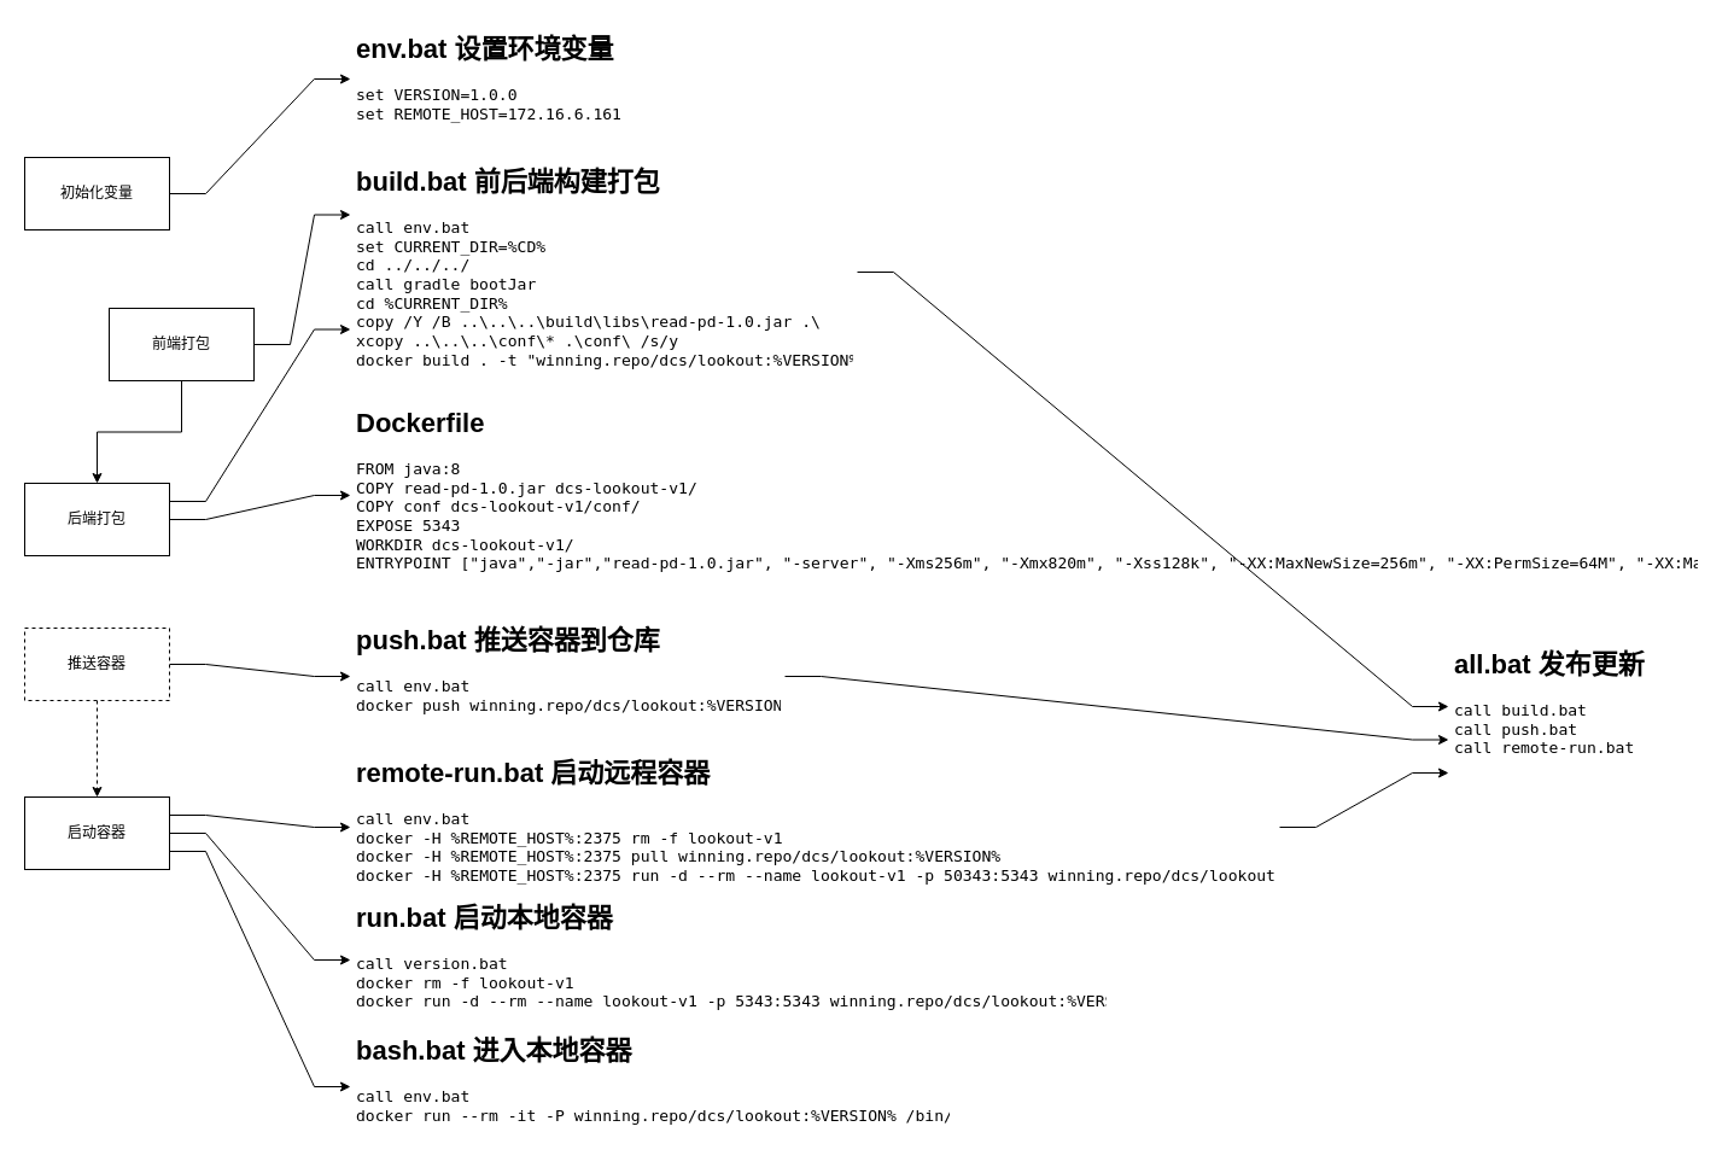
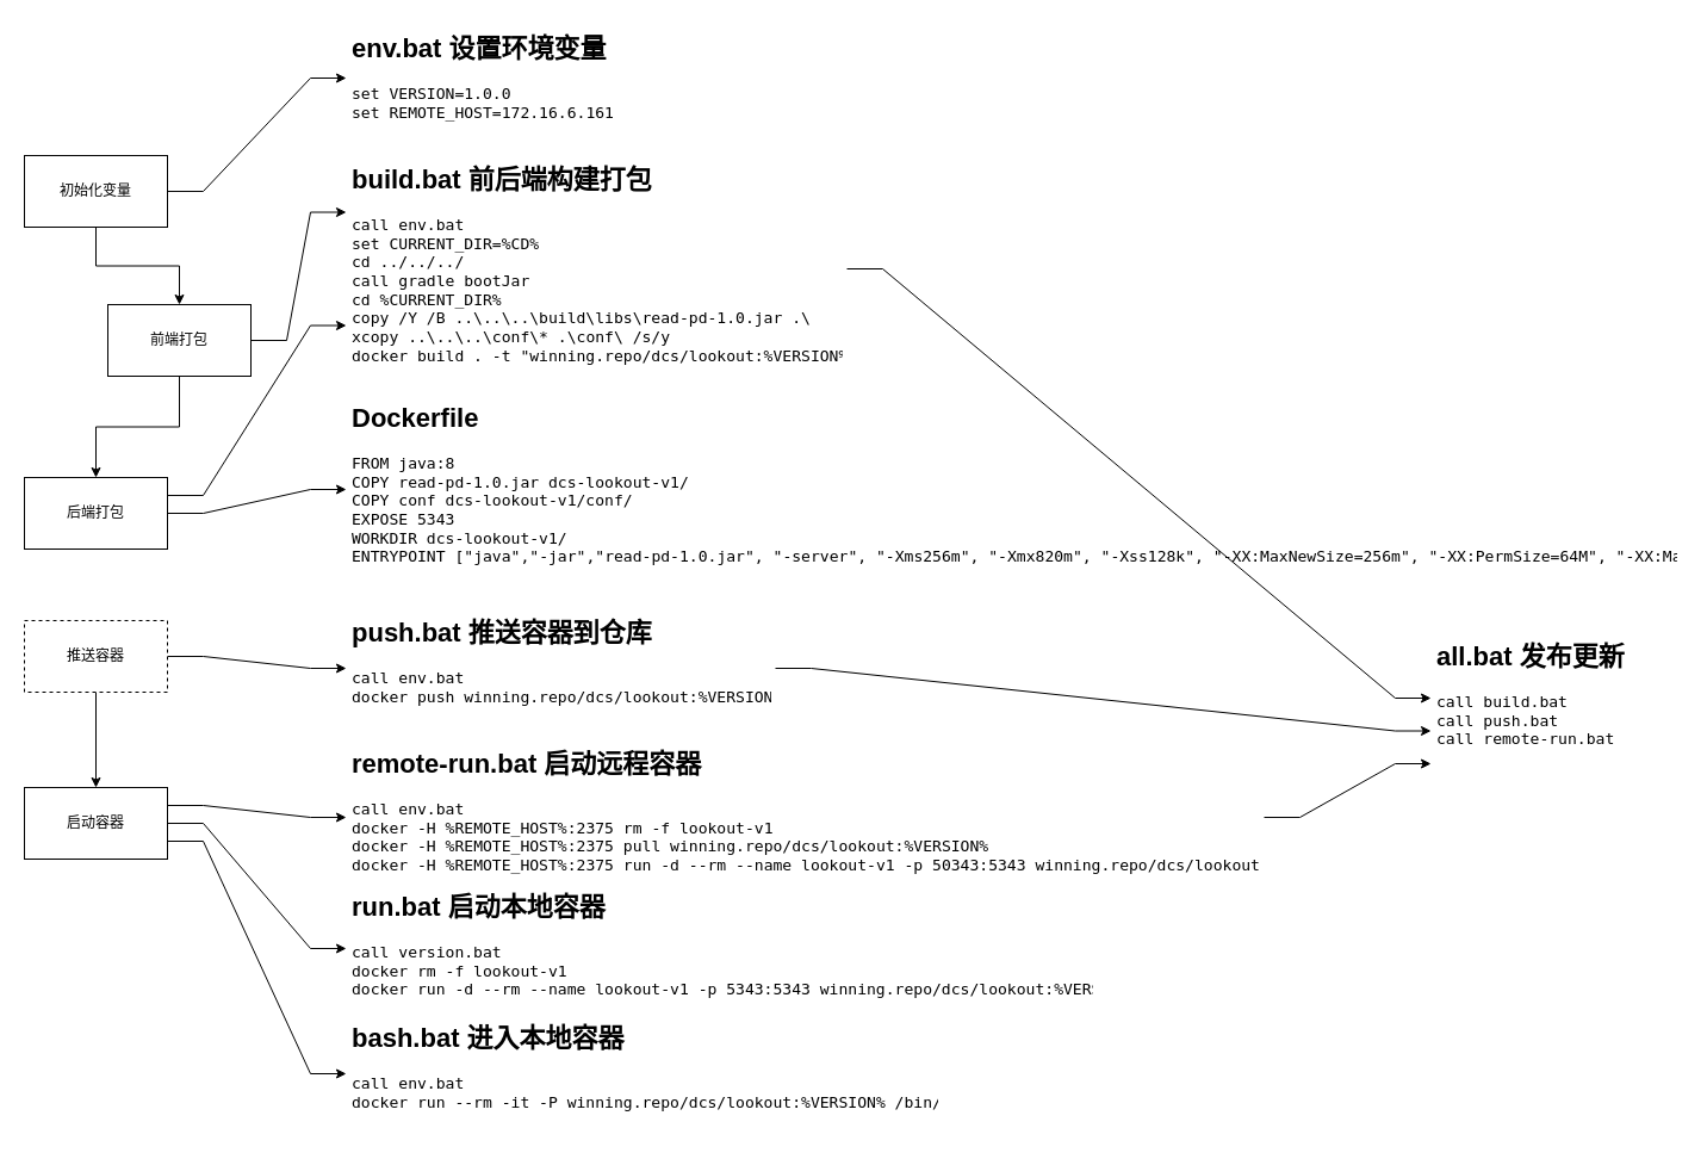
  <mxCell id="0" />
  <mxCell id="1" parent="0" />
  <mxCell id="2" style="edgeStyle=orthogonalEdgeStyle;rounded=0;orthogonalLoop=1;jettySize=auto;html=1;entryX=0.5;entryY=0;entryDx=0;entryDy=0;" edge="1" parent="1" source="5" target="7"><mxGeometry relative="1" as="geometry" /></mxCell>
  <mxCell id="3" style="edgeStyle=entityRelationEdgeStyle;rounded=0;orthogonalLoop=1;jettySize=auto;html=1;entryX=0;entryY=0.75;entryDx=0;entryDy=0;exitX=1;exitY=0.25;exitDx=0;exitDy=0;" edge="1" parent="1" source="7" target="22"><mxGeometry relative="1" as="geometry" /></mxCell>
  <mxCell id="4" style="edgeStyle=entityRelationEdgeStyle;rounded=0;orthogonalLoop=1;jettySize=auto;html=1;entryX=0;entryY=0.25;entryDx=0;entryDy=0;" edge="1" parent="1" source="5" target="22"><mxGeometry relative="1" as="geometry" /></mxCell>
  <mxCell id="5" value="前端打包" style="rounded=0;whiteSpace=wrap;html=1;" vertex="1" parent="1"><mxGeometry x="90" y="255" width="120" height="60" as="geometry" /></mxCell>
  <mxCell id="6" style="edgeStyle=entityRelationEdgeStyle;rounded=0;orthogonalLoop=1;jettySize=auto;html=1;" edge="1" parent="1" source="7" target="23"><mxGeometry relative="1" as="geometry" /></mxCell>
  <mxCell id="7" value="后端打包" style="rounded=0;whiteSpace=wrap;html=1;" vertex="1" parent="1"><mxGeometry x="20" y="400" width="120" height="60" as="geometry" /></mxCell>
+ <mxCell id="8" style="edgeStyle=orthogonalEdgeStyle;rounded=0;orthogonalLoop=1;jettySize=auto;html=1;entryX=0.5;entryY=0;entryDx=0;entryDy=0;" edge="1" parent="1" source="10" target="5"><mxGeometry relative="1" as="geometry" /></mxCell>
  <mxCell id="9" style="edgeStyle=entityRelationEdgeStyle;rounded=0;orthogonalLoop=1;jettySize=auto;html=1;" edge="1" parent="1" source="10" target="18"><mxGeometry relative="1" as="geometry" /></mxCell>
  <mxCell id="10" value="初始化变量" style="rounded=0;whiteSpace=wrap;html=1;" vertex="1" parent="1"><mxGeometry x="20" y="130" width="120" height="60" as="geometry" /></mxCell>
- <mxCell id="11" style="edgeStyle=orthogonalEdgeStyle;rounded=0;orthogonalLoop=1;jettySize=auto;html=1;entryX=0.5;entryY=0;entryDx=0;entryDy=0;dashed=1;" edge="1" parent="1" source="13" target="17"><mxGeometry relative="1" as="geometry" /></mxCell>
+ <mxCell id="11" style="edgeStyle=orthogonalEdgeStyle;rounded=0;orthogonalLoop=1;jettySize=auto;html=1;entryX=0.5;entryY=0;entryDx=0;entryDy=0;" edge="1" parent="1" source="13" target="17"><mxGeometry relative="1" as="geometry" /></mxCell>
  <mxCell id="12" style="edgeStyle=entityRelationEdgeStyle;rounded=0;orthogonalLoop=1;jettySize=auto;html=1;entryX=0;entryY=0.5;entryDx=0;entryDy=0;" edge="1" parent="1" source="13" target="25"><mxGeometry relative="1" as="geometry" /></mxCell>
  <mxCell id="13" value="推送容器" style="rounded=0;whiteSpace=wrap;html=1;dashed=1;" vertex="1" parent="1"><mxGeometry x="20" y="520" width="120" height="60" as="geometry" /></mxCell>
  <mxCell id="14" style="edgeStyle=entityRelationEdgeStyle;rounded=0;orthogonalLoop=1;jettySize=auto;html=1;entryX=0;entryY=0.5;entryDx=0;entryDy=0;elbow=vertical;exitX=1;exitY=0.25;exitDx=0;exitDy=0;" edge="1" parent="1" source="17" target="27"><mxGeometry relative="1" as="geometry" /></mxCell>
  <mxCell id="15" style="edgeStyle=entityRelationEdgeStyle;rounded=0;orthogonalLoop=1;jettySize=auto;html=1;entryX=0;entryY=0.5;entryDx=0;entryDy=0;" edge="1" parent="1" source="17" target="28"><mxGeometry relative="1" as="geometry" /></mxCell>
  <mxCell id="16" style="edgeStyle=entityRelationEdgeStyle;rounded=0;orthogonalLoop=1;jettySize=auto;html=1;entryX=0;entryY=0.5;entryDx=0;entryDy=0;exitX=1;exitY=0.75;exitDx=0;exitDy=0;" edge="1" parent="1" source="17" target="20"><mxGeometry relative="1" as="geometry" /></mxCell>
  <mxCell id="17" value="启动容器" style="rounded=0;whiteSpace=wrap;html=1;" vertex="1" parent="1"><mxGeometry x="20" y="660" width="120" height="60" as="geometry" /></mxCell>
  <mxCell id="18" value="&lt;h1&gt;&lt;font style=&quot;font-size: 22px&quot;&gt;env.bat 设置环境变量&lt;br&gt;&lt;/font&gt;&lt;/h1&gt;&lt;pre style=&quot;font-family: &amp;#34;jetbrains mono&amp;#34; , monospace ; font-size: 9.8pt&quot;&gt;&lt;span&gt;set &lt;/span&gt;&lt;span&gt;VERSION&lt;/span&gt;&lt;span&gt;=&lt;/span&gt;1.0.0&lt;br&gt;&lt;span&gt;set &lt;/span&gt;&lt;span&gt;REMOTE_HOST&lt;/span&gt;&lt;span&gt;=&lt;/span&gt;172.16.6.161&lt;/pre&gt;" style="text;html=1;strokeColor=none;fillColor=none;spacing=5;spacingTop=-20;whiteSpace=wrap;overflow=hidden;rounded=0;" vertex="1" parent="1"><mxGeometry x="290" y="20" width="240" height="90" as="geometry" /></mxCell>
  <mxCell id="19" value="&lt;h1&gt;&lt;font style=&quot;font-size: 22px&quot;&gt;all.bat 发布更新&lt;br&gt;&lt;/font&gt;&lt;/h1&gt;&lt;pre style=&quot;font-family: &amp;#34;jetbrains mono&amp;#34; , monospace ; font-size: 9.8pt&quot;&gt;&lt;span&gt;call&lt;/span&gt; build.bat&lt;br&gt;&lt;span&gt;call&lt;/span&gt; push.bat&lt;br&gt;&lt;span&gt;call&lt;/span&gt; remote-run.bat&lt;/pre&gt;" style="text;html=1;strokeColor=none;fillColor=none;spacing=5;spacingTop=-20;whiteSpace=wrap;overflow=hidden;rounded=0;" vertex="1" parent="1"><mxGeometry x="1200" y="530" width="180" height="110" as="geometry" /></mxCell>
  <mxCell id="20" value="&lt;h1&gt;&lt;font style=&quot;font-size: 22px&quot;&gt;bash.bat 进入本地容器&lt;br&gt;&lt;/font&gt;&lt;/h1&gt;&lt;pre style=&quot;font-family: &amp;#34;jetbrains mono&amp;#34; , monospace ; font-size: 9.8pt&quot;&gt;&lt;span&gt;call&lt;/span&gt; env.bat&lt;br&gt;docker run --rm -it -P winning.repo/dcs/lookout:&lt;span&gt;%VERSION%&lt;/span&gt; /bin/bash&lt;/pre&gt;" style="text;html=1;strokeColor=none;fillColor=none;spacing=5;spacingTop=-20;whiteSpace=wrap;overflow=hidden;rounded=0;" vertex="1" parent="1"><mxGeometry x="290" y="850" width="500" height="100" as="geometry" /></mxCell>
  <mxCell id="21" style="edgeStyle=entityRelationEdgeStyle;rounded=0;orthogonalLoop=1;jettySize=auto;html=1;" edge="1" parent="1" source="22" target="19"><mxGeometry relative="1" as="geometry" /></mxCell>
  <mxCell id="22" value="&lt;h1&gt;&lt;font style=&quot;font-size: 22px&quot;&gt;build.bat 前后端构建打包&lt;br&gt;&lt;/font&gt;&lt;/h1&gt;&lt;pre style=&quot;font-family: &amp;#34;jetbrains mono&amp;#34; , monospace ; font-size: 9.8pt&quot;&gt;&lt;span&gt;call&lt;/span&gt; env.bat&lt;br&gt;&lt;span&gt;set &lt;/span&gt;&lt;span&gt;CURRENT_DIR&lt;/span&gt;&lt;span&gt;=&lt;/span&gt;&lt;span&gt;%CD%&lt;br&gt;&lt;/span&gt;&lt;span&gt;cd&lt;/span&gt; ../../../&lt;br&gt;&lt;span&gt;call&lt;/span&gt; gradle bootJar&lt;br&gt;&lt;span&gt;cd &lt;/span&gt;&lt;span&gt;%CURRENT_DIR%&lt;br&gt;&lt;/span&gt;&lt;span&gt;copy&lt;/span&gt; /Y /B ..\..\..\build\libs\read-pd-1.0.jar .\&lt;br&gt;&lt;span&gt;xcopy&lt;/span&gt; ..\..\..\conf\* .\conf\ /s/y&lt;br&gt;docker build . -t &lt;span&gt;&quot;winning.repo/dcs/lookout:%VERSION%&quot;&lt;/span&gt;&lt;/pre&gt;" style="text;html=1;strokeColor=none;fillColor=none;spacing=5;spacingTop=-20;whiteSpace=wrap;overflow=hidden;rounded=0;" vertex="1" parent="1"><mxGeometry x="290" y="130" width="420" height="190" as="geometry" /></mxCell>
  <mxCell id="23" value="&lt;h1&gt;&lt;font style=&quot;font-size: 22px&quot;&gt;Dockerfile&lt;br&gt;&lt;/font&gt;&lt;/h1&gt;&lt;pre style=&quot;font-family: &amp;#34;jetbrains mono&amp;#34; , monospace ; font-size: 9.8pt&quot;&gt;&lt;span&gt;FROM&lt;/span&gt; java:8&lt;br&gt;&lt;span&gt;COPY&lt;/span&gt; read-pd-1.0.jar dcs-lookout-v1/&lt;br&gt;&lt;span&gt;COPY&lt;/span&gt; conf dcs-lookout-v1/conf/&lt;br&gt;&lt;span&gt;EXPOSE&lt;/span&gt; 5343&lt;br&gt;&lt;span&gt;WORKDIR&lt;/span&gt; dcs-lookout-v1/&lt;br&gt;&lt;span&gt;ENTRYPOINT&lt;/span&gt; [&lt;span&gt;&quot;java&quot;&lt;/span&gt;,&lt;span&gt;&quot;-jar&quot;&lt;/span&gt;,&lt;span&gt;&quot;read-pd-1.0.jar&quot;&lt;/span&gt;, &lt;span&gt;&quot;-server&quot;&lt;/span&gt;, &lt;span&gt;&quot;-Xms256m&quot;&lt;/span&gt;, &lt;span&gt;&quot;-Xmx820m&quot;&lt;/span&gt;, &lt;span&gt;&quot;-Xss128k&quot;&lt;/span&gt;, &lt;span&gt;&quot;-XX:MaxNewSize=256m&quot;&lt;/span&gt;, &lt;span&gt;&quot;-XX:PermSize=64M&quot;&lt;/span&gt;, &lt;span&gt;&quot;-XX:MaxPermSize=256m&quot;&lt;/span&gt;]&lt;/pre&gt;" style="text;html=1;strokeColor=none;fillColor=none;spacing=5;spacingTop=-20;whiteSpace=wrap;overflow=hidden;rounded=0;" vertex="1" parent="1"><mxGeometry x="290" y="330" width="1120" height="160" as="geometry" /></mxCell>
  <mxCell id="24" style="edgeStyle=entityRelationEdgeStyle;rounded=0;orthogonalLoop=1;jettySize=auto;html=1;entryX=0;entryY=0.75;entryDx=0;entryDy=0;" edge="1" parent="1" source="25" target="19"><mxGeometry relative="1" as="geometry" /></mxCell>
  <mxCell id="25" value="&lt;h1&gt;&lt;font style=&quot;font-size: 22px&quot;&gt;push.bat 推送容器到仓库&lt;br&gt;&lt;/font&gt;&lt;/h1&gt;&lt;pre style=&quot;font-family: &amp;#34;jetbrains mono&amp;#34; , monospace ; font-size: 9.8pt&quot;&gt;&lt;span&gt;call&lt;/span&gt; env.bat&lt;br&gt;docker push winning.repo/dcs/lookout:&lt;span&gt;%VERSION%&lt;/span&gt;&lt;/pre&gt;" style="text;html=1;strokeColor=none;fillColor=none;spacing=5;spacingTop=-20;whiteSpace=wrap;overflow=hidden;rounded=0;" vertex="1" parent="1"><mxGeometry x="290" y="510" width="360" height="100" as="geometry" /></mxCell>
  <mxCell id="26" style="edgeStyle=entityRelationEdgeStyle;rounded=0;orthogonalLoop=1;jettySize=auto;html=1;entryX=0;entryY=1;entryDx=0;entryDy=0;" edge="1" parent="1" source="27" target="19"><mxGeometry relative="1" as="geometry" /></mxCell>
  <mxCell id="27" value="&lt;h1&gt;&lt;font style=&quot;font-size: 22px&quot;&gt;remote-run.bat 启动远程容器&lt;br&gt;&lt;/font&gt;&lt;/h1&gt;&lt;pre style=&quot;font-family: &amp;#34;jetbrains mono&amp;#34; , monospace ; font-size: 9.8pt&quot;&gt;&lt;span&gt;call&lt;/span&gt; env.bat&lt;br&gt;docker -H &lt;span&gt;%REMOTE_HOST%&lt;/span&gt;:2375 rm -f lookout-v1&lt;br&gt;docker -H &lt;span&gt;%REMOTE_HOST%&lt;/span&gt;:2375 pull winning.repo/dcs/lookout:&lt;span&gt;%VERSION%&lt;br&gt;&lt;/span&gt;docker -H &lt;span&gt;%REMOTE_HOST%&lt;/span&gt;:2375 run -d --rm --name lookout-v1 -p 50343:5343 winning.repo/dcs/lookout:&lt;span&gt;%VERSION%&lt;/span&gt;&lt;/pre&gt;" style="text;html=1;strokeColor=none;fillColor=none;spacing=5;spacingTop=-20;whiteSpace=wrap;overflow=hidden;rounded=0;" vertex="1" parent="1"><mxGeometry x="290" y="620" width="770" height="130" as="geometry" /></mxCell>
  <mxCell id="28" value="&lt;h1&gt;&lt;font style=&quot;font-size: 22px&quot;&gt;run.bat 启动本地容器&lt;br&gt;&lt;/font&gt;&lt;/h1&gt;&lt;pre style=&quot;font-family: &amp;#34;jetbrains mono&amp;#34; , monospace ; font-size: 9.8pt&quot;&gt;&lt;span&gt;call&lt;/span&gt; version.bat&lt;br&gt;docker rm -f lookout-v1&lt;br&gt;docker run -d --rm --name lookout-v1 -p 5343:5343 winning.repo/dcs/lookout:&lt;span&gt;%VERSION%&lt;/span&gt;&lt;/pre&gt;" style="text;html=1;strokeColor=none;fillColor=none;spacing=5;spacingTop=-20;whiteSpace=wrap;overflow=hidden;rounded=0;" vertex="1" parent="1"><mxGeometry x="290" y="740" width="630" height="110" as="geometry" /></mxCell>
